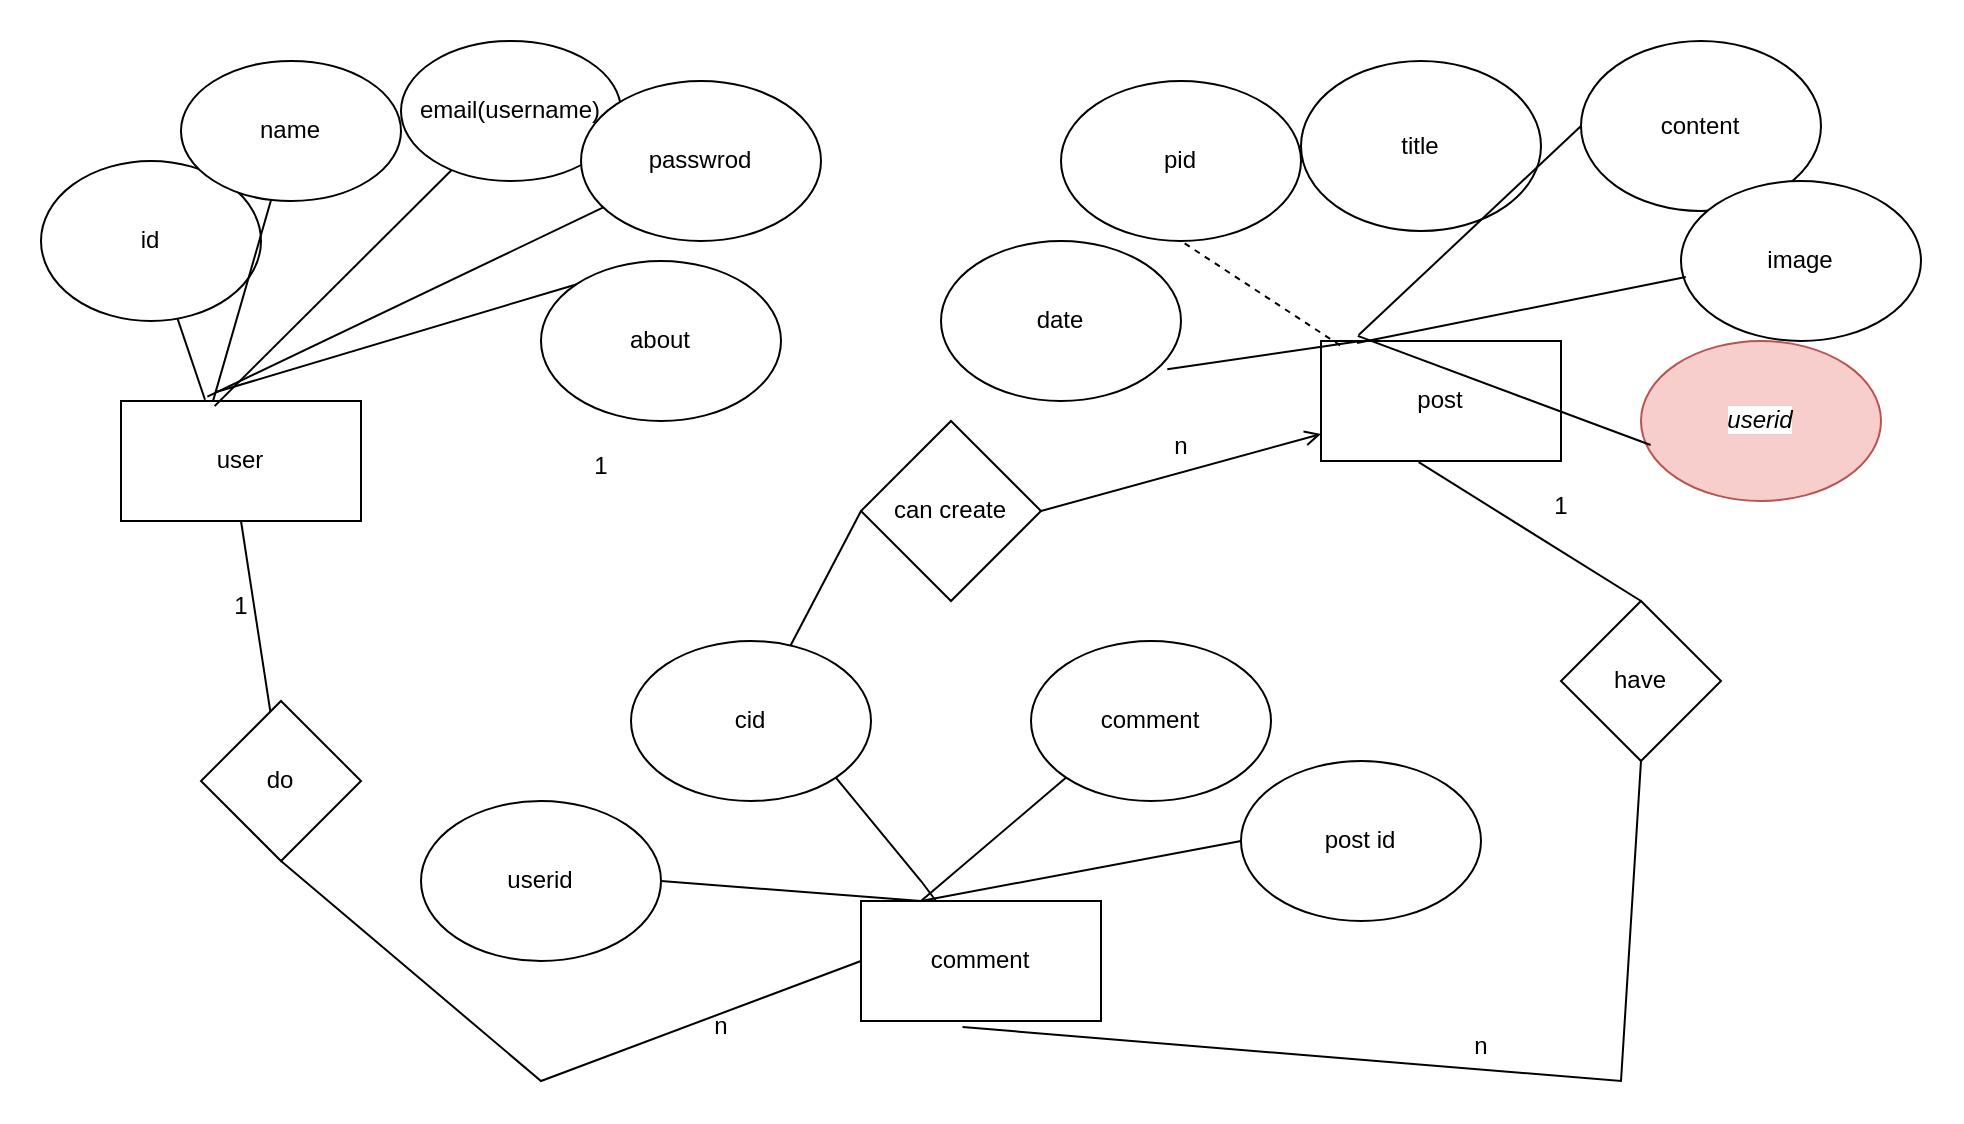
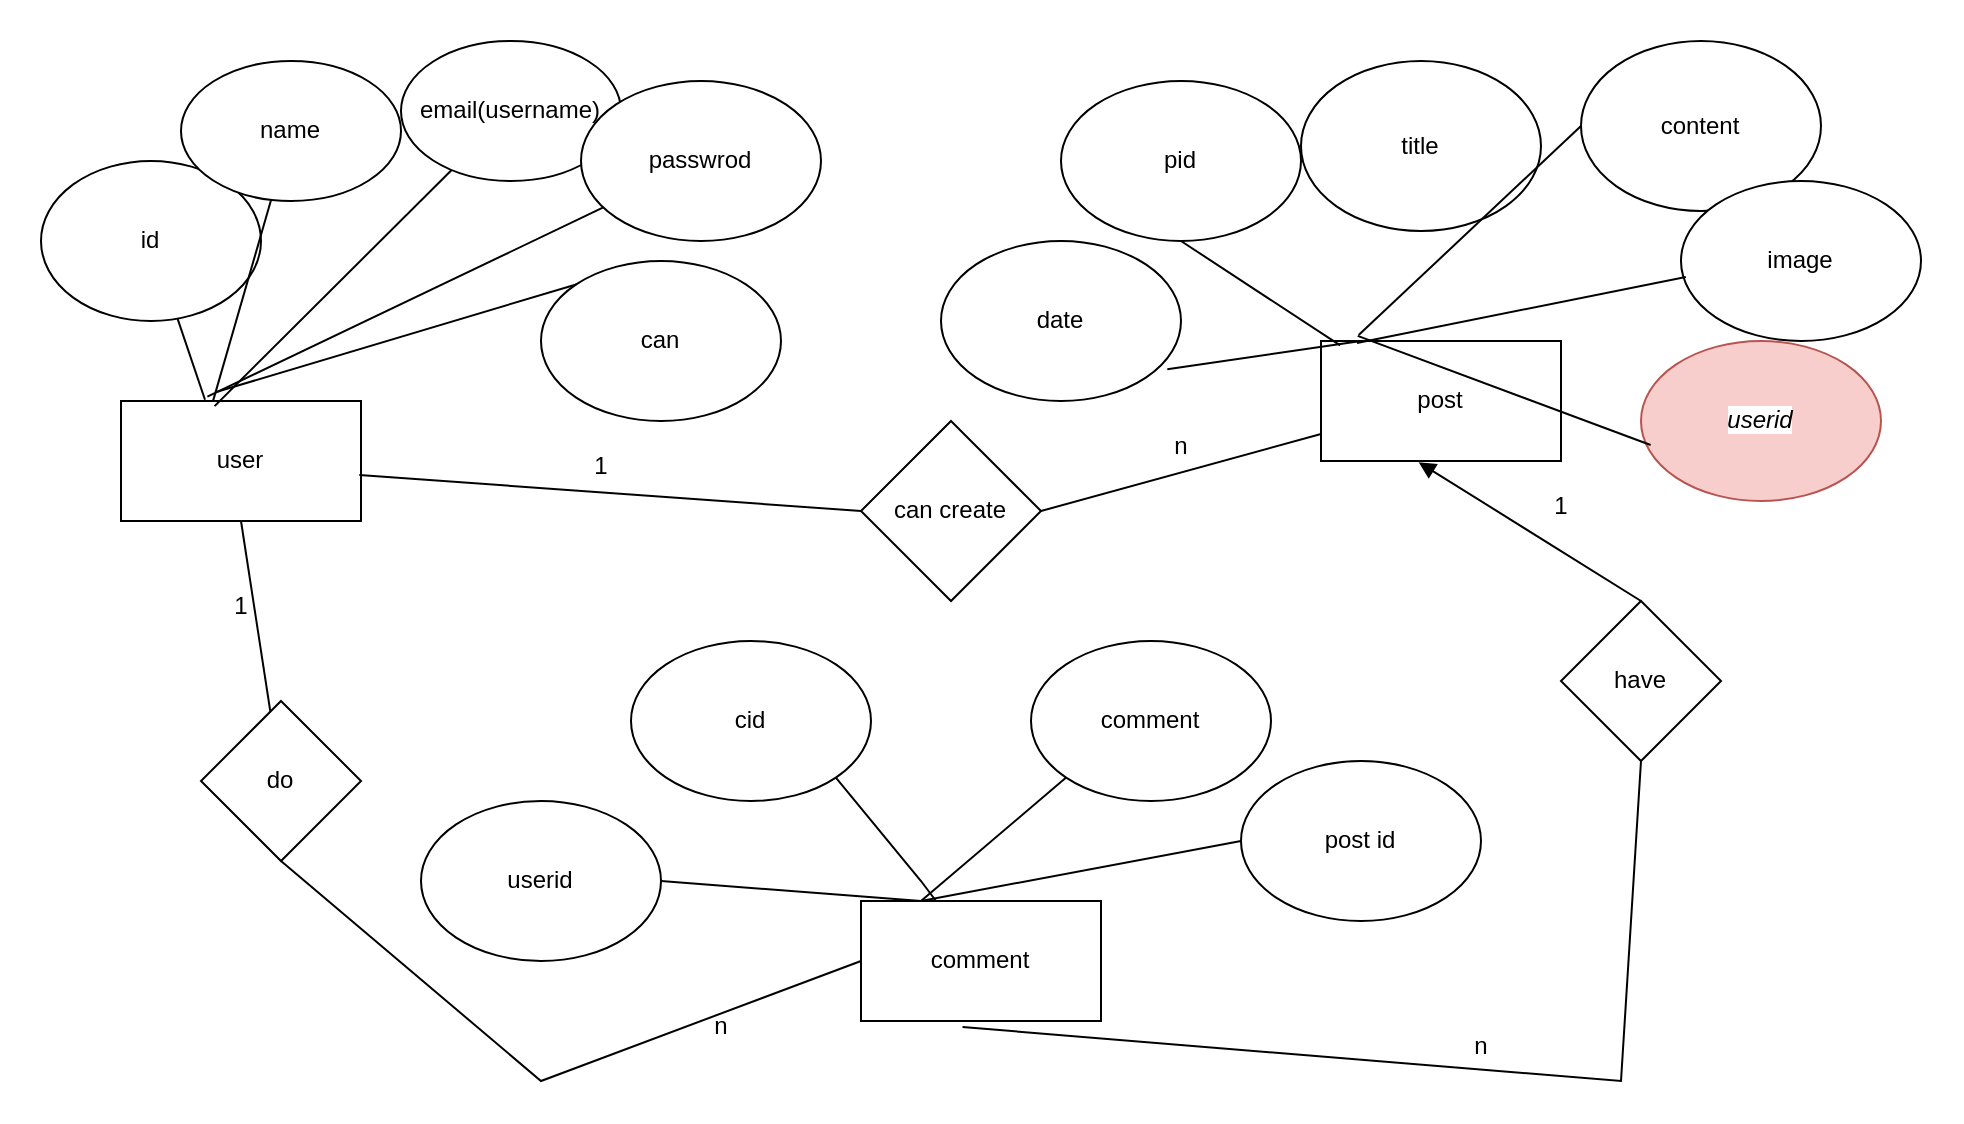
  <mxCell id="0" />
  <mxCell id="1" parent="0" />
  <mxCell id="2" value="user" style="rounded=0;whiteSpace=wrap;html=1;" vertex="1" parent="1"><mxGeometry x="60" y="200" width="120" height="60" as="geometry" /></mxCell>
  <mxCell id="3" value="id" style="ellipse;whiteSpace=wrap;html=1;" vertex="1" parent="1"><mxGeometry x="20" y="80" width="110" height="80" as="geometry" /></mxCell>
  <mxCell id="4" value="" style="endArrow=none;html=1;rounded=0;exitX=0.35;exitY=-0.01;exitDx=0;exitDy=0;exitPerimeter=0;" edge="1" parent="1" source="2" target="3"><mxGeometry width="50" height="50" relative="1" as="geometry"><mxPoint x="520" y="340" as="sourcePoint" /><mxPoint x="570" y="290" as="targetPoint" /></mxGeometry></mxCell>
  <mxCell id="5" value="name" style="ellipse;whiteSpace=wrap;html=1;" vertex="1" parent="1"><mxGeometry x="90" y="30" width="110" height="70" as="geometry" /></mxCell>
  <mxCell id="6" value="" style="endArrow=none;html=1;rounded=0;exitX=0.383;exitY=0.003;exitDx=0;exitDy=0;exitPerimeter=0;" edge="1" parent="1" source="2" target="5"><mxGeometry width="50" height="50" relative="1" as="geometry"><mxPoint x="520" y="340" as="sourcePoint" /><mxPoint x="570" y="290" as="targetPoint" /></mxGeometry></mxCell>
  <mxCell id="7" value="email(username)" style="ellipse;whiteSpace=wrap;html=1;" vertex="1" parent="1"><mxGeometry x="200" width="110" height="70" as="geometry" y="20" /></mxCell>
  <mxCell id="8" value="" style="endArrow=none;html=1;rounded=0;exitX=0.39;exitY=0.043;exitDx=0;exitDy=0;exitPerimeter=0;" edge="1" parent="1" source="2" target="7"><mxGeometry width="50" height="50" relative="1" as="geometry"><mxPoint x="580" y="280" as="sourcePoint" /><mxPoint x="570" y="290" as="targetPoint" /></mxGeometry></mxCell>
  <mxCell id="9" value="passwrod" style="ellipse;whiteSpace=wrap;html=1;" vertex="1" parent="1"><mxGeometry x="290" y="40" width="120" height="80" as="geometry" /></mxCell>
- <mxCell id="10" value="about" style="ellipse;whiteSpace=wrap;html=1;" vertex="1" parent="1"><mxGeometry x="270" y="130" width="120" height="80" as="geometry" /></mxCell>
+ <mxCell id="10" value="can" style="ellipse;whiteSpace=wrap;html=1;" vertex="1" parent="1"><mxGeometry x="270" y="130" width="120" height="80" as="geometry" /></mxCell>
  <mxCell id="11" value="" style="endArrow=none;html=1;rounded=0;entryX=0;entryY=0;entryDx=0;entryDy=0;exitX=0.4;exitY=-0.077;exitDx=0;exitDy=0;exitPerimeter=0;" edge="1" parent="1" source="2" target="10"><mxGeometry width="50" height="50" relative="1" as="geometry"><mxPoint x="530" y="280" as="sourcePoint" /><mxPoint x="570" y="290" as="targetPoint" /></mxGeometry></mxCell>
  <mxCell id="12" value="post" style="rounded=0;whiteSpace=wrap;html=1;" vertex="1" parent="1"><mxGeometry x="660" y="170" width="120" height="60" as="geometry" /></mxCell>
  <mxCell id="13" value="pid" style="ellipse;whiteSpace=wrap;html=1;" vertex="1" parent="1"><mxGeometry x="530" y="40" width="120" height="80" as="geometry" /></mxCell>
- <mxCell id="14" value="" style="endArrow=none;html=1;rounded=0;entryX=0.5;entryY=1;entryDx=0;entryDy=0;exitX=0.08;exitY=0.037;exitDx=0;exitDy=0;exitPerimeter=0;dashed=1;" edge="1" parent="1" source="12" target="13"><mxGeometry width="50" height="50" relative="1" as="geometry"><mxPoint x="198" y="460" as="sourcePoint" /><mxPoint x="540" y="290" as="targetPoint" /></mxGeometry></mxCell>
+ <mxCell id="14" value="" style="endArrow=none;html=1;rounded=0;entryX=0.5;entryY=1;entryDx=0;entryDy=0;exitX=0.08;exitY=0.037;exitDx=0;exitDy=0;exitPerimeter=0;" edge="1" parent="1" source="12" target="13"><mxGeometry width="50" height="50" relative="1" as="geometry"><mxPoint x="198" y="460" as="sourcePoint" /><mxPoint x="540" y="290" as="targetPoint" /></mxGeometry></mxCell>
  <mxCell id="15" value="title" style="ellipse;whiteSpace=wrap;html=1;" vertex="1" parent="1"><mxGeometry x="650" y="30" width="120" height="85" as="geometry" /></mxCell>
  <mxCell id="16" value="content" style="ellipse;whiteSpace=wrap;html=1;" vertex="1" parent="1"><mxGeometry x="790" width="120" height="85" as="geometry" y="20" /></mxCell>
  <mxCell id="17" value="" style="endArrow=none;html=1;rounded=0;exitX=0.157;exitY=-0.05;exitDx=0;exitDy=0;entryX=0;entryY=0.5;entryDx=0;entryDy=0;exitPerimeter=0;" edge="1" parent="1" source="12" target="16"><mxGeometry width="50" height="50" relative="1" as="geometry"><mxPoint x="510" y="390" as="sourcePoint" /><mxPoint x="580" y="470" as="targetPoint" /></mxGeometry></mxCell>
  <mxCell id="18" value="image" style="ellipse;whiteSpace=wrap;html=1;" vertex="1" parent="1"><mxGeometry x="840" y="90" width="120" height="80" as="geometry" /></mxCell>
  <mxCell id="19" value="" style="endArrow=none;html=1;rounded=0;entryX=0.15;entryY=0.017;entryDx=0;entryDy=0;entryPerimeter=0;exitX=0.02;exitY=0.6;exitDx=0;exitDy=0;exitPerimeter=0;" edge="1" parent="1" source="18" target="12"><mxGeometry width="50" height="50" relative="1" as="geometry"><mxPoint x="390" y="500" as="sourcePoint" /><mxPoint x="510" y="450" as="targetPoint" /></mxGeometry></mxCell>
  <mxCell id="20" value="" style="endArrow=none;html=1;rounded=0;exitX=0.36;exitY=-0.037;exitDx=0;exitDy=0;exitPerimeter=0;" edge="1" parent="1" source="2" target="9"><mxGeometry width="50" height="50" relative="1" as="geometry"><mxPoint x="530" y="280" as="sourcePoint" /><mxPoint x="700.2" y="238.42" as="targetPoint" /></mxGeometry></mxCell>
  <mxCell id="21" value="&lt;i style=&quot;background-color: rgb(255, 255, 255);&quot;&gt;userid&lt;/i&gt;" style="ellipse;whiteSpace=wrap;html=1;fillColor=#f8cecc;strokeColor=#b85450;" vertex="1" parent="1"><mxGeometry x="820" y="170" width="120" height="80" as="geometry" /></mxCell>
  <mxCell id="22" value="" style="endArrow=none;html=1;rounded=0;exitX=0.153;exitY=-0.043;exitDx=0;exitDy=0;entryX=0.04;entryY=0.65;entryDx=0;entryDy=0;entryPerimeter=0;exitPerimeter=0;" edge="1" parent="1" source="12" target="21"><mxGeometry width="50" height="50" relative="1" as="geometry"><mxPoint x="540" y="570" as="sourcePoint" /><mxPoint x="590" y="490" as="targetPoint" /></mxGeometry></mxCell>
  <mxCell id="23" value="&lt;div&gt;can create&lt;/div&gt;" style="rhombus;whiteSpace=wrap;html=1;align=center;" vertex="1" parent="1"><mxGeometry x="430" y="210" width="90" height="90" as="geometry" /></mxCell>
- <mxCell id="24" value="" style="endArrow=none;html=1;rounded=0;exitX=0;exitY=0.5;exitDx=0;exitDy=0;" edge="1" parent="1" source="23" target="29"><mxGeometry width="50" height="50" relative="1" as="geometry"><mxPoint x="520" y="320" as="sourcePoint" /><mxPoint x="570" y="270" as="targetPoint" /></mxGeometry></mxCell>
- <mxCell id="25" value="" style="endArrow=open;html=1;rounded=0;exitX=1;exitY=0.5;exitDx=0;exitDy=0;" edge="1" parent="1" source="23" target="12"><mxGeometry width="50" height="50" relative="1" as="geometry"><mxPoint x="520" y="320" as="sourcePoint" /><mxPoint x="570" y="270" as="targetPoint" /></mxGeometry></mxCell>
+ <mxCell id="24" value="" style="endArrow=none;html=1;rounded=0;entryX=0.993;entryY=0.617;entryDx=0;entryDy=0;entryPerimeter=0;exitX=0;exitY=0.5;exitDx=0;exitDy=0;" edge="1" parent="1" source="23" target="2"><mxGeometry width="50" height="50" relative="1" as="geometry"><mxPoint x="520" y="320" as="sourcePoint" /><mxPoint x="570" y="270" as="targetPoint" /></mxGeometry></mxCell>
+ <mxCell id="25" value="" style="endArrow=none;html=1;rounded=0;exitX=1;exitY=0.5;exitDx=0;exitDy=0;" edge="1" parent="1" source="23" target="12"><mxGeometry width="50" height="50" relative="1" as="geometry"><mxPoint x="520" y="320" as="sourcePoint" /><mxPoint x="570" y="270" as="targetPoint" /></mxGeometry></mxCell>
  <mxCell id="26" value="n" style="text;html=1;align=center;verticalAlign=middle;resizable=0;points=[];autosize=1;strokeColor=none;fillColor=none;" vertex="1" parent="1"><mxGeometry x="575" y="208" width="30" height="30" as="geometry" /></mxCell>
  <mxCell id="27" value="1" style="text;html=1;align=center;verticalAlign=middle;resizable=0;points=[];autosize=1;strokeColor=none;fillColor=none;" vertex="1" parent="1"><mxGeometry x="285" y="218" width="30" height="30" as="geometry" /></mxCell>
  <mxCell id="28" value="comment" style="rounded=0;whiteSpace=wrap;html=1;" vertex="1" parent="1"><mxGeometry x="430" y="450" width="120" height="60" as="geometry" /></mxCell>
  <mxCell id="29" value="cid" style="ellipse;whiteSpace=wrap;html=1;" vertex="1" parent="1"><mxGeometry x="315" y="320" width="120" height="80" as="geometry" /></mxCell>
  <mxCell id="30" value="" style="endArrow=none;html=1;rounded=0;entryX=1;entryY=1;entryDx=0;entryDy=0;" edge="1" parent="1" source="28" target="29"><mxGeometry width="50" height="50" relative="1" as="geometry"><mxPoint x="520" y="320" as="sourcePoint" /><mxPoint x="570" y="270" as="targetPoint" /><Array as="points"><mxPoint x="460" y="440" /></Array></mxGeometry></mxCell>
  <mxCell id="31" value="comment" style="ellipse;whiteSpace=wrap;html=1;" vertex="1" parent="1"><mxGeometry x="515" y="320" width="120" height="80" as="geometry" /></mxCell>
  <mxCell id="32" value="" style="endArrow=none;html=1;rounded=0;exitX=0.25;exitY=0;exitDx=0;exitDy=0;entryX=0;entryY=1;entryDx=0;entryDy=0;" edge="1" parent="1" source="28" target="31"><mxGeometry width="50" height="50" relative="1" as="geometry"><mxPoint x="520" y="320" as="sourcePoint" /><mxPoint x="570" y="270" as="targetPoint" /></mxGeometry></mxCell>
  <mxCell id="33" value="post id" style="ellipse;whiteSpace=wrap;html=1;" vertex="1" parent="1"><mxGeometry x="620" y="380" width="120" height="80" as="geometry" /></mxCell>
  <mxCell id="34" value="userid" style="ellipse;whiteSpace=wrap;html=1;" vertex="1" parent="1"><mxGeometry x="210" y="400" width="120" height="80" as="geometry" /></mxCell>
  <mxCell id="35" value="" style="endArrow=none;html=1;rounded=0;exitX=0.25;exitY=0;exitDx=0;exitDy=0;entryX=1;entryY=0.5;entryDx=0;entryDy=0;" edge="1" parent="1" source="28" target="34"><mxGeometry width="50" height="50" relative="1" as="geometry"><mxPoint x="520" y="320" as="sourcePoint" /><mxPoint x="570" y="270" as="targetPoint" /></mxGeometry></mxCell>
  <mxCell id="36" value="" style="endArrow=none;html=1;rounded=0;exitX=0.25;exitY=0;exitDx=0;exitDy=0;entryX=0;entryY=0.5;entryDx=0;entryDy=0;" edge="1" parent="1" source="28" target="33"><mxGeometry width="50" height="50" relative="1" as="geometry"><mxPoint x="520" y="320" as="sourcePoint" /><mxPoint x="570" y="270" as="targetPoint" /></mxGeometry></mxCell>
  <mxCell id="37" value="do" style="rhombus;whiteSpace=wrap;html=1;" vertex="1" parent="1"><mxGeometry x="100" y="350" width="80" height="80" as="geometry" /></mxCell>
  <mxCell id="38" value="" style="endArrow=none;html=1;rounded=0;entryX=0.5;entryY=1;entryDx=0;entryDy=0;" edge="1" parent="1" source="37" target="2"><mxGeometry width="50" height="50" relative="1" as="geometry"><mxPoint x="140" y="340" as="sourcePoint" /><mxPoint x="570" y="270" as="targetPoint" /></mxGeometry></mxCell>
  <mxCell id="39" value="" style="endArrow=none;html=1;rounded=0;exitX=0;exitY=0.5;exitDx=0;exitDy=0;entryX=0.5;entryY=1;entryDx=0;entryDy=0;" edge="1" parent="1" source="28" target="37"><mxGeometry width="50" height="50" relative="1" as="geometry"><mxPoint x="520" y="320" as="sourcePoint" /><mxPoint x="570" y="270" as="targetPoint" /><Array as="points"><mxPoint x="270" y="540" /></Array></mxGeometry></mxCell>
  <mxCell id="40" value="have" style="rhombus;whiteSpace=wrap;html=1;" vertex="1" parent="1"><mxGeometry x="780" y="300" width="80" height="80" as="geometry" /></mxCell>
- <mxCell id="41" value="" style="endArrow=none;html=1;rounded=0;entryX=0.407;entryY=1.01;entryDx=0;entryDy=0;entryPerimeter=0;exitX=0.5;exitY=0;exitDx=0;exitDy=0;" edge="1" parent="1" source="40" target="12"><mxGeometry width="50" height="50" relative="1" as="geometry"><mxPoint x="520" y="320" as="sourcePoint" /><mxPoint x="570" y="270" as="targetPoint" /></mxGeometry></mxCell>
+ <mxCell id="41" value="" style="endArrow=block;html=1;rounded=0;entryX=0.407;entryY=1.01;entryDx=0;entryDy=0;entryPerimeter=0;exitX=0.5;exitY=0;exitDx=0;exitDy=0;" edge="1" parent="1" source="40" target="12"><mxGeometry width="50" height="50" relative="1" as="geometry"><mxPoint x="520" y="320" as="sourcePoint" /><mxPoint x="570" y="270" as="targetPoint" /></mxGeometry></mxCell>
  <mxCell id="42" value="" style="endArrow=none;html=1;rounded=0;exitX=0.423;exitY=1.05;exitDx=0;exitDy=0;exitPerimeter=0;entryX=0.5;entryY=1;entryDx=0;entryDy=0;" edge="1" parent="1" source="28" target="40"><mxGeometry width="50" height="50" relative="1" as="geometry"><mxPoint x="520" y="320" as="sourcePoint" /><mxPoint x="570" y="270" as="targetPoint" /><Array as="points"><mxPoint x="810" y="540" /></Array></mxGeometry></mxCell>
  <mxCell id="43" value="1" style="text;html=1;align=center;verticalAlign=middle;resizable=0;points=[];autosize=1;strokeColor=none;fillColor=none;" vertex="1" parent="1"><mxGeometry x="765" y="238" width="30" height="30" as="geometry" /></mxCell>
  <mxCell id="44" value="n" style="text;html=1;align=center;verticalAlign=middle;resizable=0;points=[];autosize=1;strokeColor=none;fillColor=none;" vertex="1" parent="1"><mxGeometry x="725" y="508" width="30" height="30" as="geometry" /></mxCell>
  <mxCell id="45" value="n" style="text;html=1;align=center;verticalAlign=middle;resizable=0;points=[];autosize=1;strokeColor=none;fillColor=none;" vertex="1" parent="1"><mxGeometry x="345" y="498" width="30" height="30" as="geometry" /></mxCell>
  <mxCell id="46" value="1" style="text;html=1;align=center;verticalAlign=middle;resizable=0;points=[];autosize=1;strokeColor=none;fillColor=none;" vertex="1" parent="1"><mxGeometry x="105" y="288" width="30" height="30" as="geometry" /></mxCell>
  <mxCell id="47" value="date" style="ellipse;whiteSpace=wrap;html=1;" vertex="1" parent="1"><mxGeometry x="470" y="120" width="120" height="80" as="geometry" /></mxCell>
  <mxCell id="48" value="" style="endArrow=none;html=1;rounded=0;entryX=0.943;entryY=0.802;entryDx=0;entryDy=0;entryPerimeter=0;" edge="1" parent="1" target="47"><mxGeometry width="50" height="50" relative="1" as="geometry"><mxPoint x="680" y="170" as="sourcePoint" /><mxPoint x="570" y="270" as="targetPoint" /></mxGeometry></mxCell>
